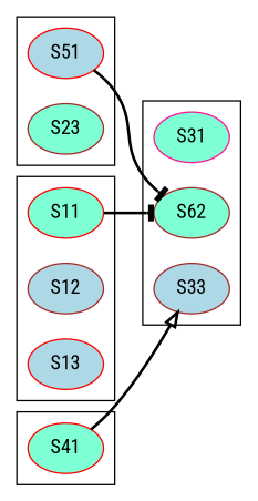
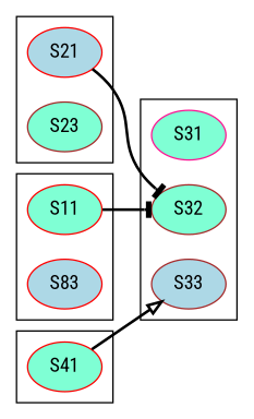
  digraph {
    fontname="Roboto Condensed"
    rankdir=LR
    node [color=red fillcolor=aquamarine fontname="Roboto Condensed" style=filled]
    edge [arrowhead=tee fontname="Roboto Condensed" style=bold]
-   S21 [fillcolor=lightblue label=S51]
+   S21 [fillcolor=lightblue]
    S23 [color=brown]
    S11
-   S12 [color=brown fillcolor=lightblue]
-   S13 [fillcolor=lightblue]
+   S13 [fillcolor=lightblue label=S83]
    S31 [color=deeppink]
-   S32 [color=brown label=S62]
+   S32 [color=brown]
    S33 [color=brown fillcolor=lightblue]
    S41
    subgraph cluster_1 {
      S21
      S23
    }
    subgraph cluster_2 {
      S11
-     S12
      S13
    }
    subgraph cluster_3 {
      S31
      S32
      S33
    }
    subgraph cluster_4 {
      S41
    }
    S21 -> S32
    S11 -> S32
    S41 -> S33 [arrowhead=onormal]
  }
